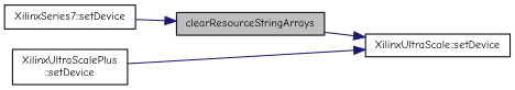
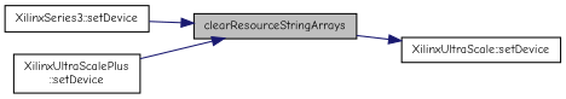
  digraph {
    fontname="Comic Neue"
    rankdir=RL
    node [color=black fillcolor=white fontname="Comic Neue" fontsize=10 shape=record style=filled]
    edge [color=midnightblue dir=back fontname="Comic Neue" fontsize=10 labelfontname=Helvetica labelfontsize=10 style=solid]
    n1 [fillcolor=grey75 fontcolor=black height=0.2 label=clearResourceStringArrays width=0.4]
-   n2 [height=0.2 label="XilinxSeries7::setDevice" width=0.4]
+   n2 [height=0.2 label="XilinxSeries3::setDevice" width=0.4]
    n3 [height=0.2 label="XilinxUltraScalePlus\l::setDevice" width=0.4]
    n4 [height=0.2 label="XilinxUltraScale::setDevice" width=0.4]
    n1 -> n2
-   n4 -> n3
+   n1 -> n3
    n4 -> n1
  }
